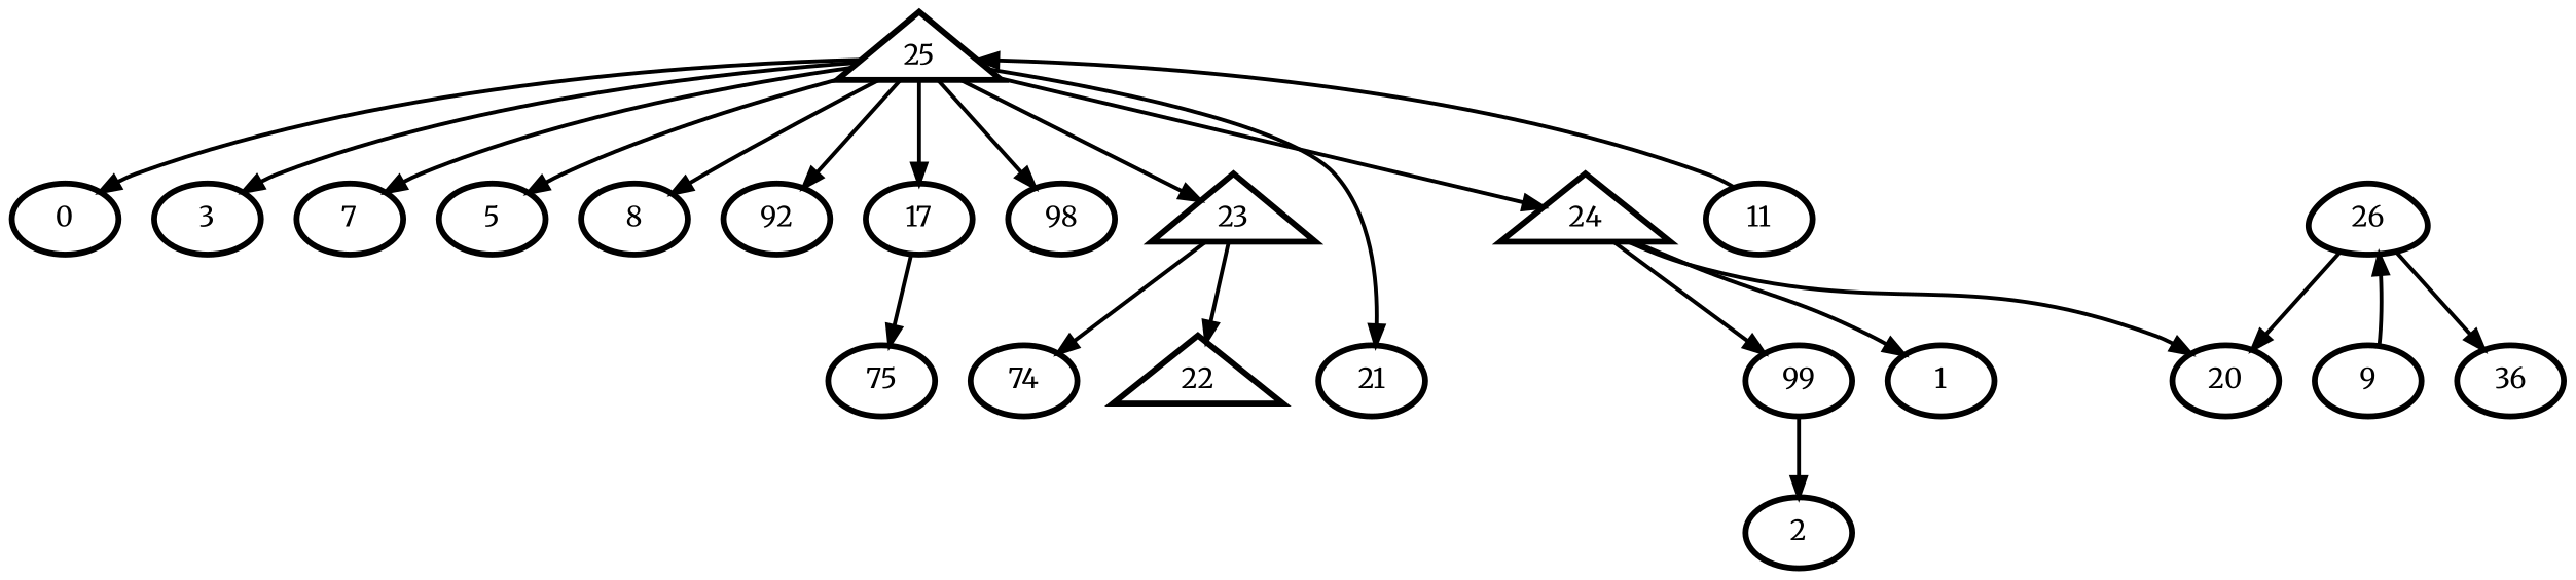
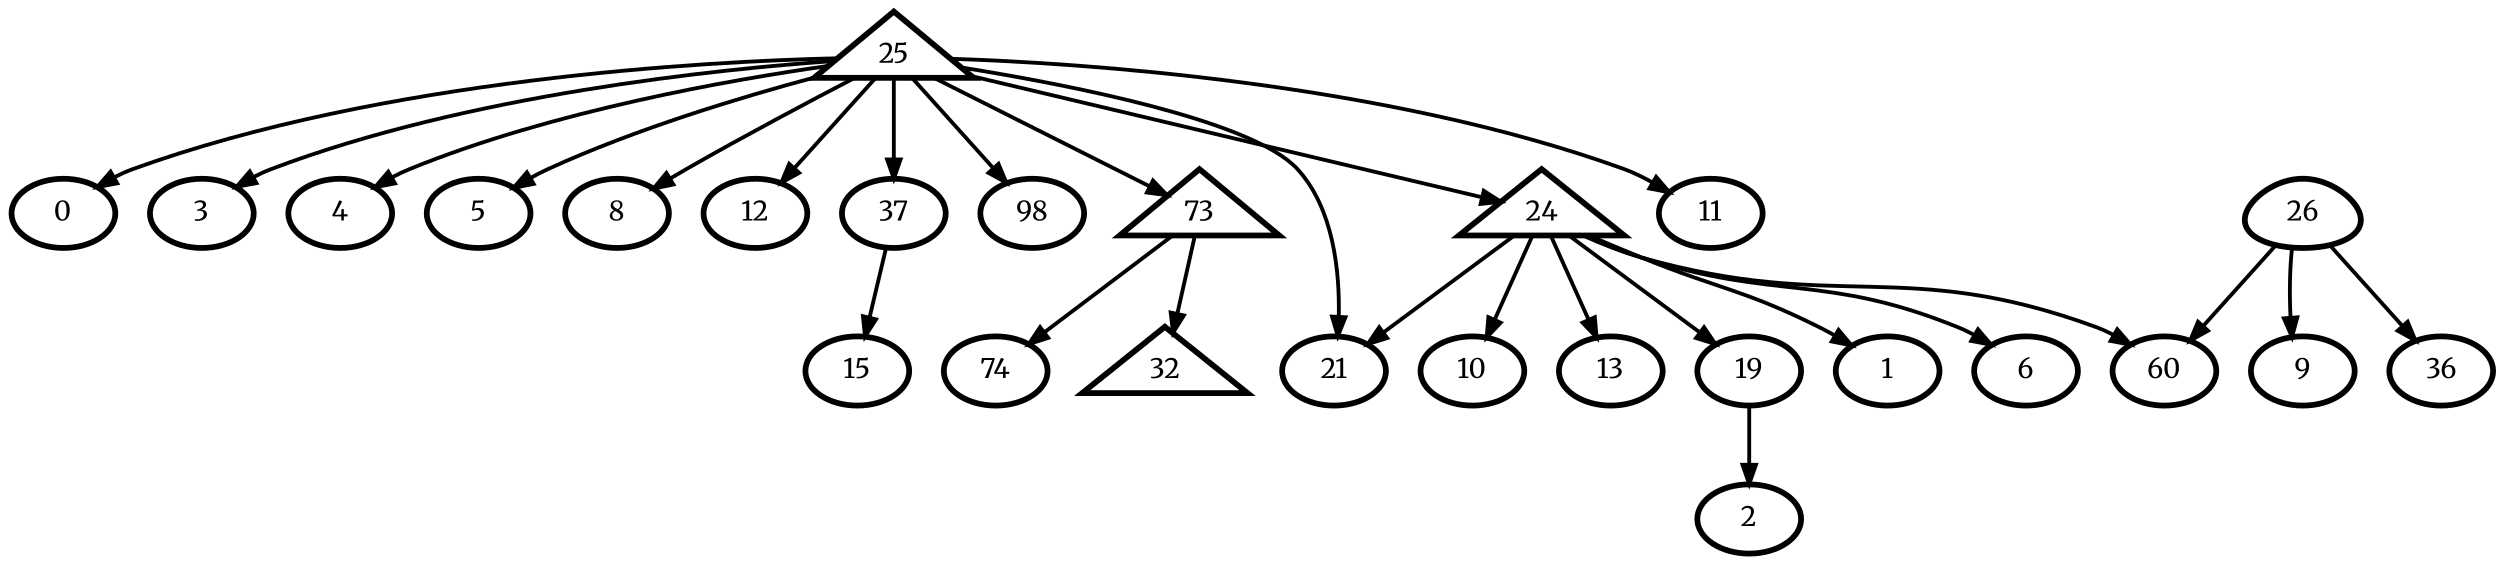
  digraph {
    fontname=Merriweather
    node [fontname=Merriweather penwidth=3]
    edge [fontname=Merriweather penwidth=2]
    n1 [label=0]
    n2 [label=1]
    n3 [label=2]
    n4 [label=3]
-   n5 [label=7]
+   n5 [label=4]
    n6 [label=5]
+   n7 [label=6]
    n8 [label=8]
    n9 [label=9]
+   n10 [label=10]
    n11 [label=11]
-   n12 [label=92]
+   n12 [label=12]
+   n13 [label=13]
    n14 [label=74]
-   n15 [label=75]
+   n15 [label=15]
    n16 [label=36]
-   n17 [label=17]
+   n17 [label=37]
    n18 [label=98]
-   n19 [label=99]
-   n20 [label=20]
+   n19 [label=19]
+   n20 [label=60]
    n21 [label=21]
-   n22 [label=22 shape=triangle]
-   n23 [label=23 shape=triangle]
+   n22 [label=32 shape=triangle]
+   n23 [label=73 shape=triangle]
    n24 [label=24 shape=triangle]
    n25 [label=25 shape=triangle]
    n26 [label=26 shape=egg]
    n17 -> n15
    n19 -> n3
    n23 -> n14
    n23 -> n22
    n24 -> n2
+   n24 -> n7
+   n24 -> n10
+   n24 -> n13
    n24 -> n19
    n24 -> n20
+   n24 -> n21
    n25 -> n1
    n25 -> n4
    n25 -> n5
    n25 -> n6
    n25 -> n8
-   n11 -> n25
+   n25 -> n11
    n25 -> n12
    n25 -> n17
    n25 -> n18
    n25 -> n21
    n25 -> n23
    n25 -> n24
-   n9 -> n26
+   n26 -> n9
    n26 -> n16
    n26 -> n20
  }
